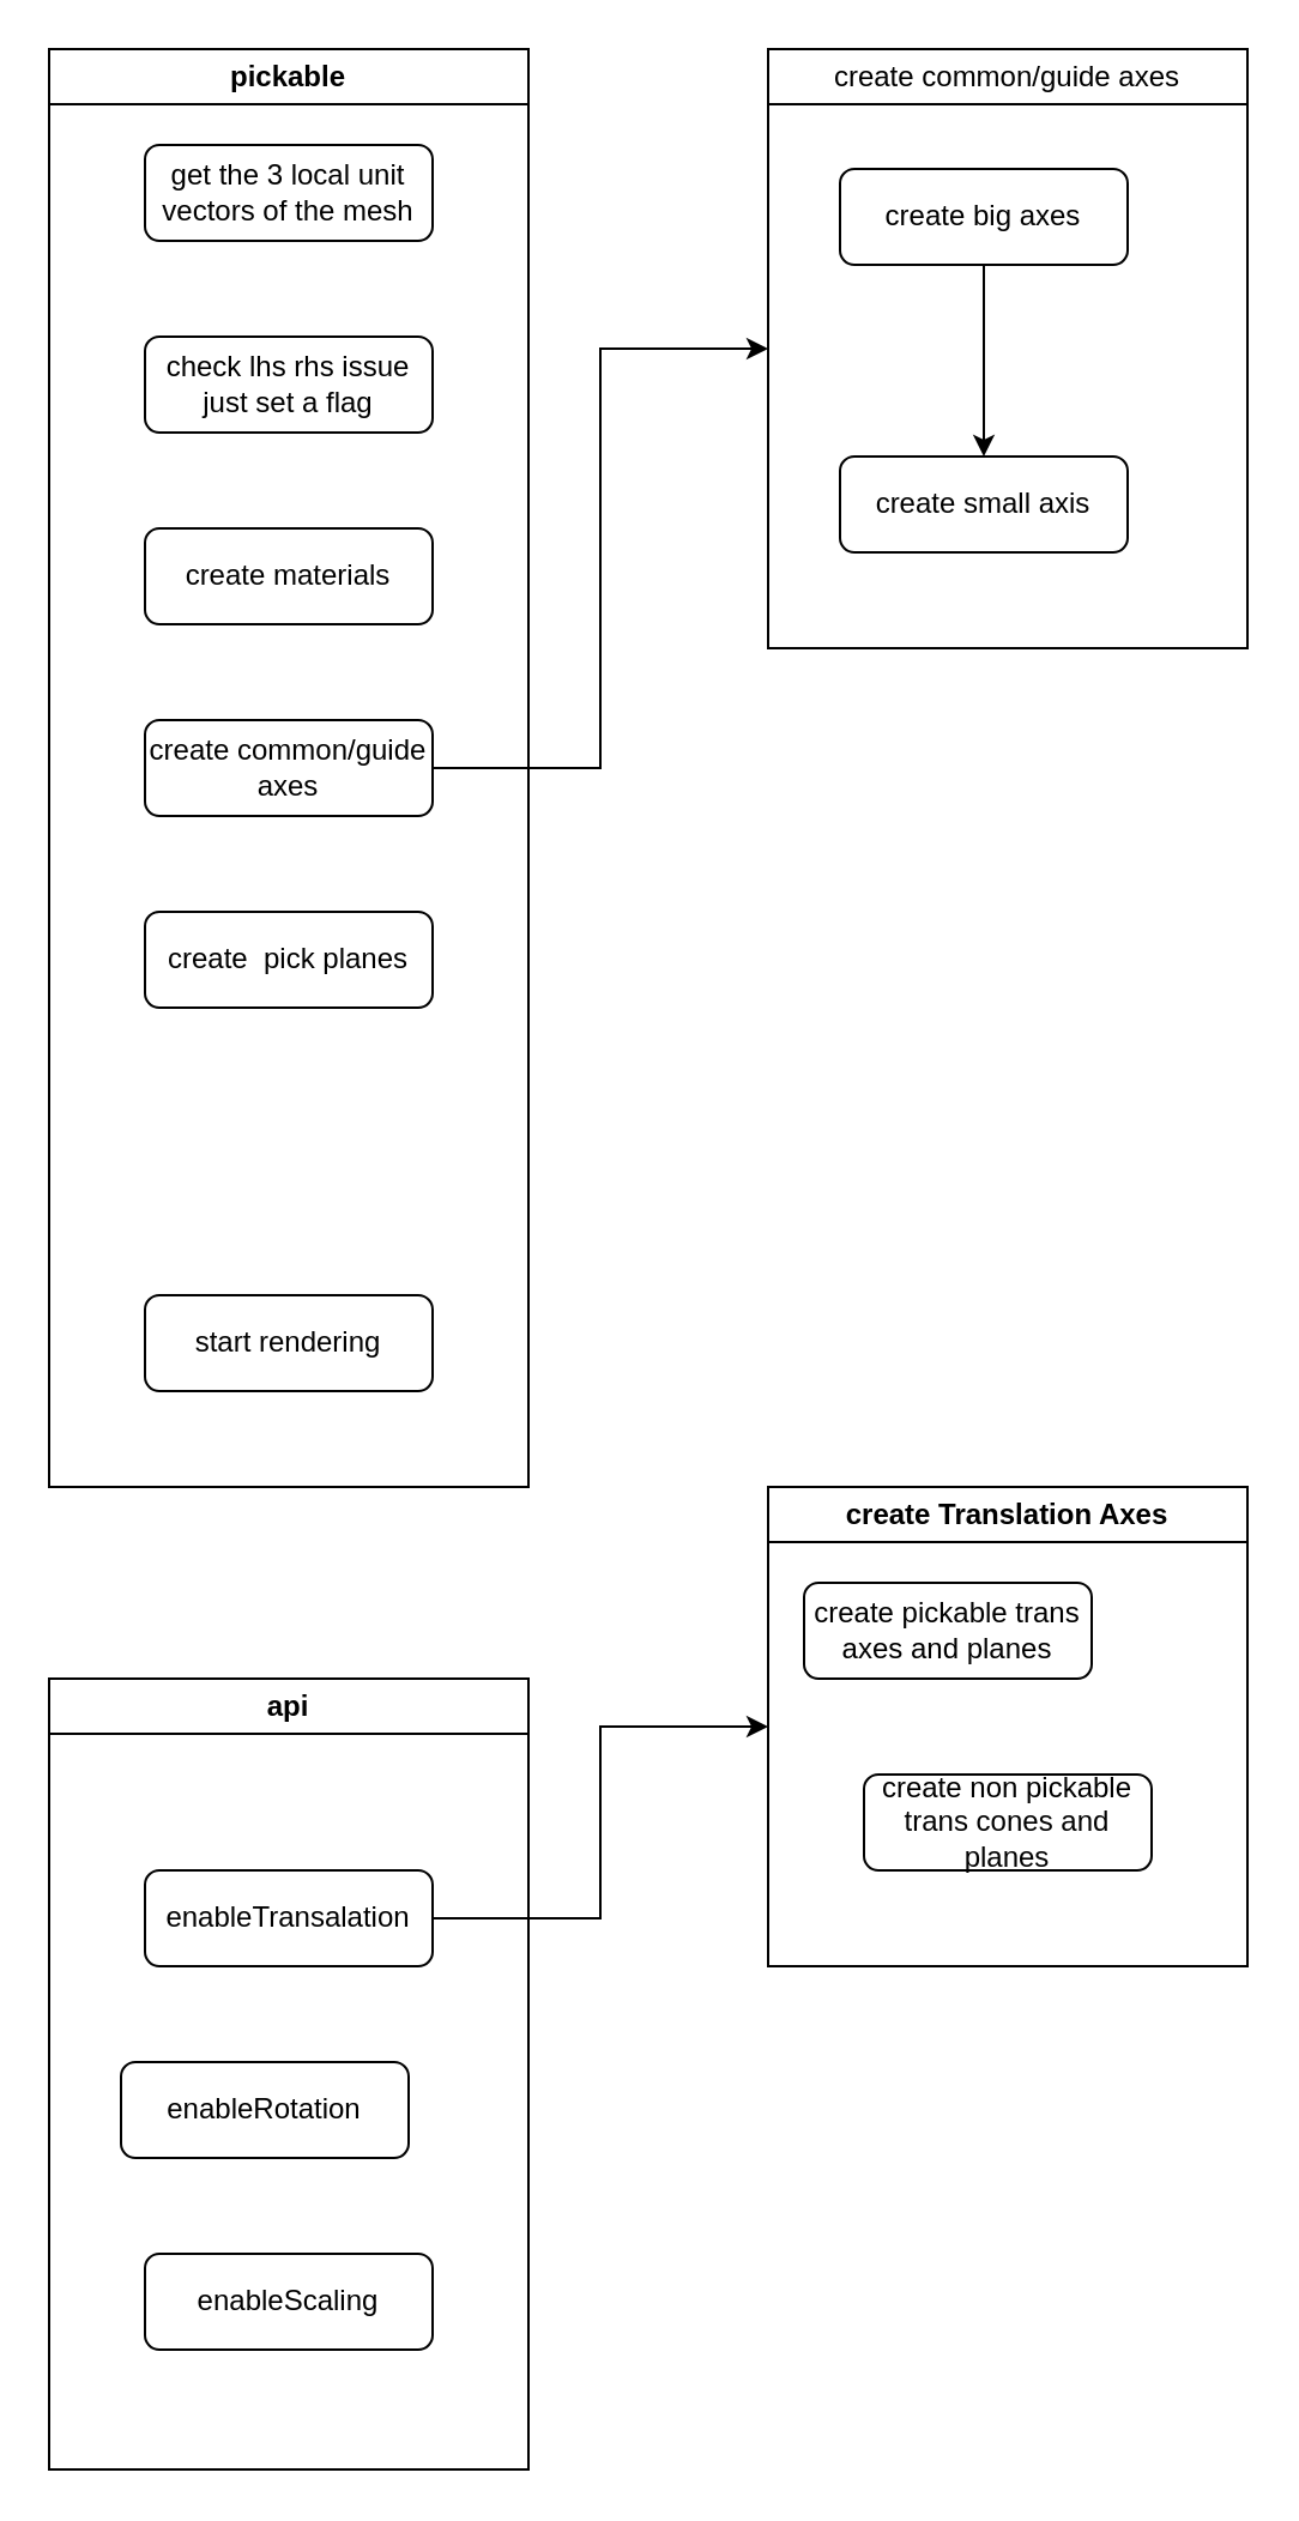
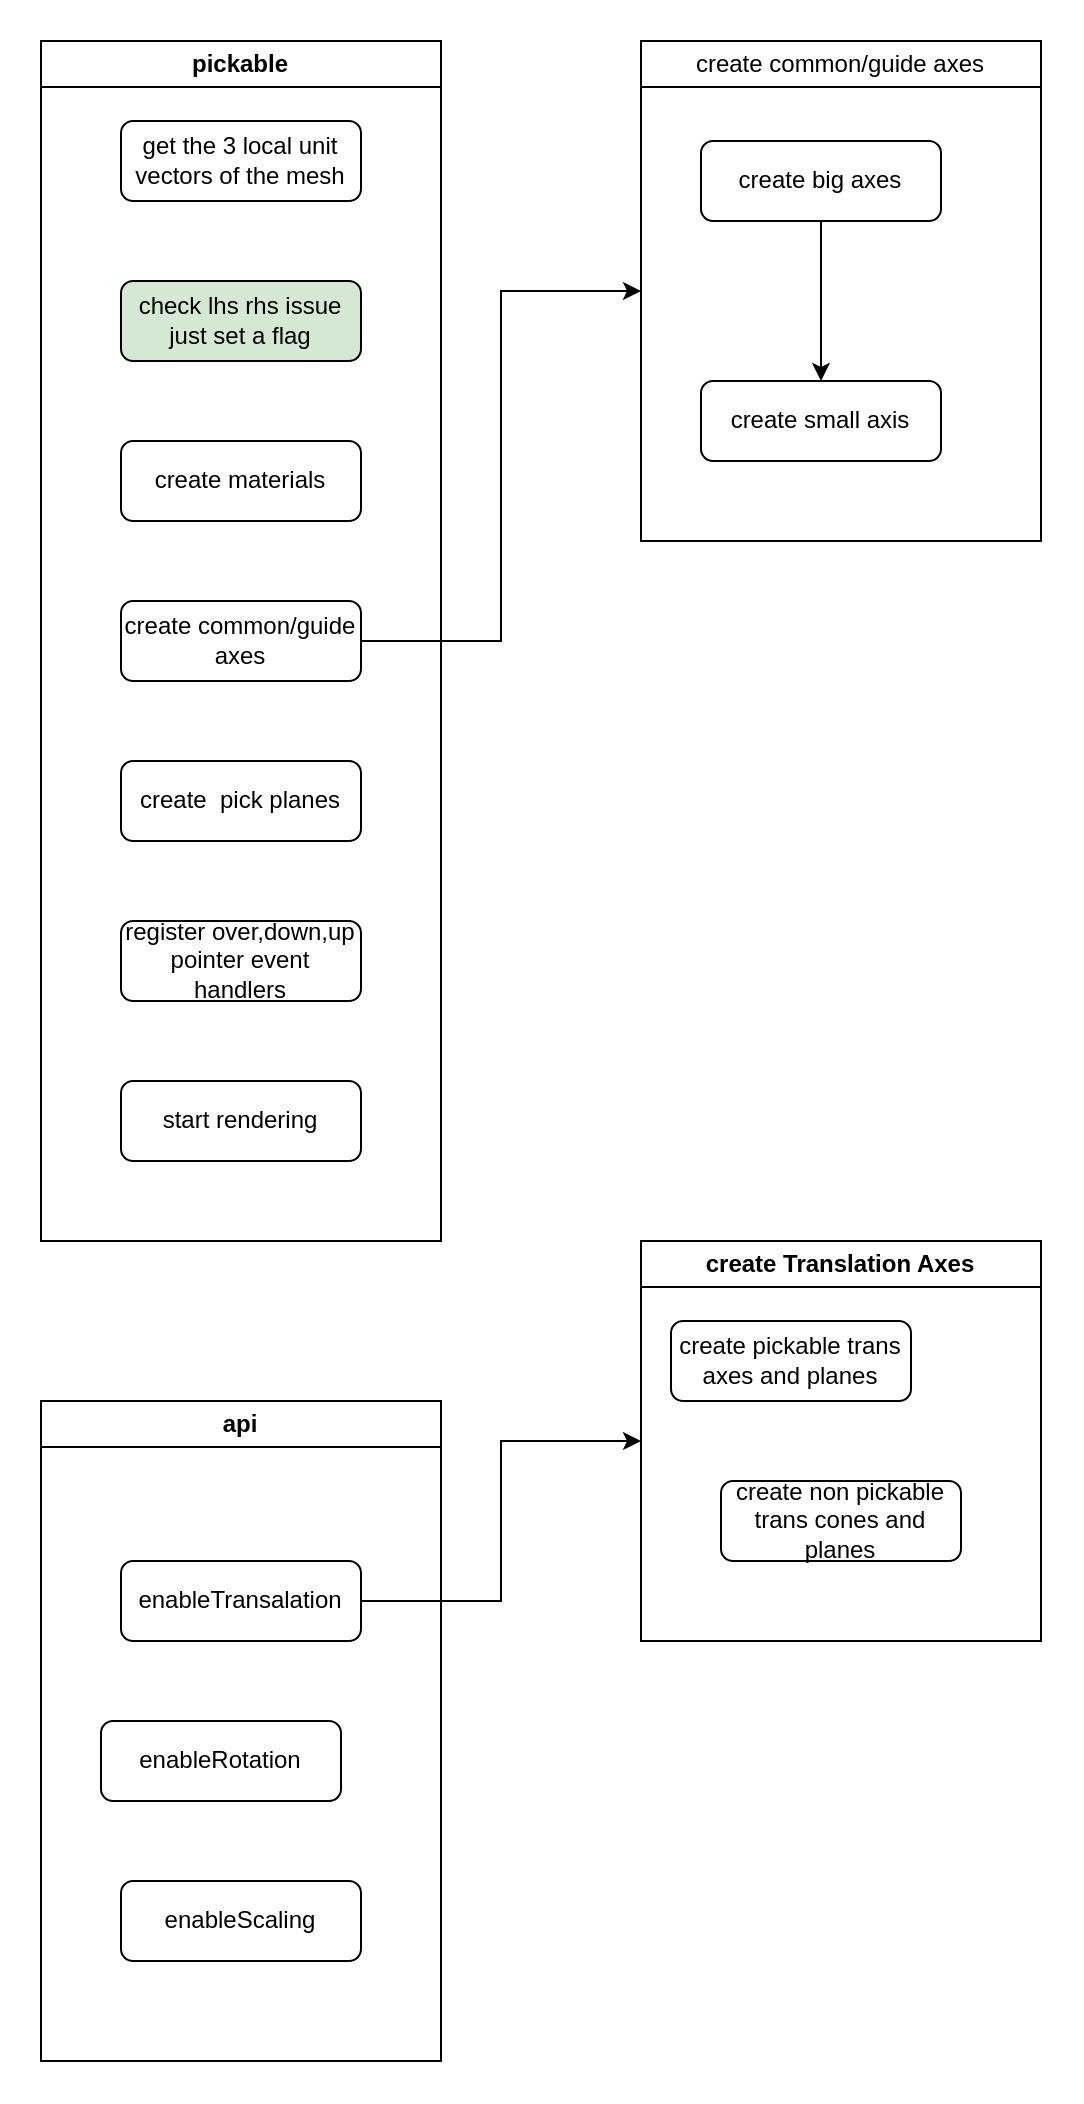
  <mxCell id="0" />
  <mxCell id="1" parent="0" />
  <mxCell id="2" value="get the 3 local unit vectors of the mesh" style="rounded=1;whiteSpace=wrap;html=1;fontSize=12;glass=0;strokeWidth=1;shadow=0;" parent="1" vertex="1"><mxGeometry x="60" y="60" width="120" height="40" as="geometry" /></mxCell>
  <mxCell id="3" style="edgeStyle=orthogonalEdgeStyle;rounded=0;orthogonalLoop=1;jettySize=auto;html=1;entryX=0;entryY=0.5;entryDx=0;entryDy=0;" edge="1" parent="1" source="10" target="11"><mxGeometry relative="1" as="geometry" /></mxCell>
  <mxCell id="4" value="pickable" style="swimlane;whiteSpace=wrap;html=1;" vertex="1" parent="1"><mxGeometry x="20" y="20" width="200" height="600" as="geometry" /></mxCell>
  <mxCell id="5" value="create&amp;nbsp; pick planes" style="rounded=1;whiteSpace=wrap;html=1;fontSize=12;glass=0;strokeWidth=1;shadow=0;" vertex="1" parent="4"><mxGeometry x="40" y="360" width="120" height="40" as="geometry" /></mxCell>
+ <mxCell id="6" value="register over,down,up pointer event handlers" style="rounded=1;whiteSpace=wrap;html=1;fontSize=12;glass=0;strokeWidth=1;shadow=0;" vertex="1" parent="4"><mxGeometry x="40" y="440" width="120" height="40" as="geometry" /></mxCell>
  <mxCell id="7" value="start rendering" style="rounded=1;whiteSpace=wrap;html=1;fontSize=12;glass=0;strokeWidth=1;shadow=0;" vertex="1" parent="4"><mxGeometry x="40" y="520" width="120" height="40" as="geometry" /></mxCell>
  <mxCell id="8" value="create materials" style="rounded=1;whiteSpace=wrap;html=1;fontSize=12;glass=0;strokeWidth=1;shadow=0;" vertex="1" parent="4"><mxGeometry x="40" y="200" width="120" height="40" as="geometry" /></mxCell>
- <mxCell id="9" value="check lhs rhs issue&lt;br&gt;just set a flag" style="rounded=1;whiteSpace=wrap;html=1;fontSize=12;glass=0;strokeWidth=1;shadow=0;" parent="4" vertex="1"><mxGeometry x="40" y="120" width="120" height="40" as="geometry" /></mxCell>
+ <mxCell id="9" value="check lhs rhs issue&lt;br&gt;just set a flag" style="rounded=1;whiteSpace=wrap;html=1;fontSize=12;glass=0;strokeWidth=1;shadow=0;fillColor=#d5e8d4;" parent="4" vertex="1"><mxGeometry x="40" y="120" width="120" height="40" as="geometry" /></mxCell>
  <mxCell id="10" value="create common/guide axes" style="rounded=1;whiteSpace=wrap;html=1;fontSize=12;glass=0;strokeWidth=1;shadow=0;" vertex="1" parent="4"><mxGeometry x="40" y="280" width="120" height="40" as="geometry" /></mxCell>
  <mxCell id="11" value="&lt;span style=&quot;font-weight: 400;&quot;&gt;create common/guide axes&lt;/span&gt;" style="swimlane;whiteSpace=wrap;html=1;" vertex="1" parent="1"><mxGeometry x="320" y="20" width="200" height="250" as="geometry" /></mxCell>
  <mxCell id="12" value="create big axes" style="rounded=1;whiteSpace=wrap;html=1;fontSize=12;glass=0;strokeWidth=1;shadow=0;" vertex="1" parent="11"><mxGeometry x="30" y="50" width="120" height="40" as="geometry" /></mxCell>
  <mxCell id="13" value="create small axis" style="rounded=1;whiteSpace=wrap;html=1;fontSize=12;glass=0;strokeWidth=1;shadow=0;" vertex="1" parent="11"><mxGeometry x="30" y="170" width="120" height="40" as="geometry" /></mxCell>
  <mxCell id="14" style="edgeStyle=orthogonalEdgeStyle;rounded=0;orthogonalLoop=1;jettySize=auto;html=1;entryX=0.5;entryY=0;entryDx=0;entryDy=0;" edge="1" parent="11" source="12" target="13"><mxGeometry relative="1" as="geometry" /></mxCell>
  <mxCell id="15" value="api" style="swimlane;whiteSpace=wrap;html=1;" vertex="1" parent="1"><mxGeometry x="20" y="700" width="200" height="330" as="geometry" /></mxCell>
  <mxCell id="16" value="enableTransalation" style="rounded=1;whiteSpace=wrap;html=1;fontSize=12;glass=0;strokeWidth=1;shadow=0;" vertex="1" parent="15"><mxGeometry x="40" y="80" width="120" height="40" as="geometry" /></mxCell>
  <mxCell id="17" value="enableRotation" style="rounded=1;whiteSpace=wrap;html=1;fontSize=12;glass=0;strokeWidth=1;shadow=0;" vertex="1" parent="15"><mxGeometry x="30" y="160" width="120" height="40" as="geometry" /></mxCell>
  <mxCell id="18" value="enableScaling" style="rounded=1;whiteSpace=wrap;html=1;fontSize=12;glass=0;strokeWidth=1;shadow=0;" vertex="1" parent="15"><mxGeometry x="40" y="240" width="120" height="40" as="geometry" /></mxCell>
  <mxCell id="19" value="create Translation Axes" style="swimlane;whiteSpace=wrap;html=1;" vertex="1" parent="1"><mxGeometry x="320" y="620" width="200" height="200" as="geometry" /></mxCell>
  <mxCell id="20" value="create pickable trans axes and planes" style="rounded=1;whiteSpace=wrap;html=1;fontSize=12;glass=0;strokeWidth=1;shadow=0;" vertex="1" parent="19"><mxGeometry x="15" y="40" width="120" height="40" as="geometry" /></mxCell>
  <mxCell id="21" value="create non pickable trans cones and planes" style="rounded=1;whiteSpace=wrap;html=1;fontSize=12;glass=0;strokeWidth=1;shadow=0;" vertex="1" parent="19"><mxGeometry x="40" y="120" width="120" height="40" as="geometry" /></mxCell>
  <mxCell id="22" style="edgeStyle=orthogonalEdgeStyle;rounded=0;orthogonalLoop=1;jettySize=auto;html=1;entryX=0;entryY=0.5;entryDx=0;entryDy=0;" edge="1" parent="1" source="16" target="19"><mxGeometry relative="1" as="geometry" /></mxCell>
